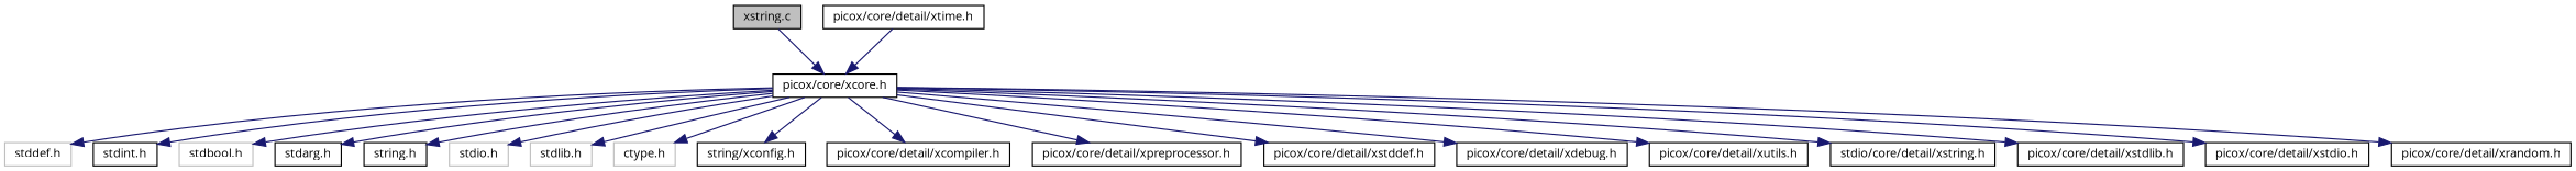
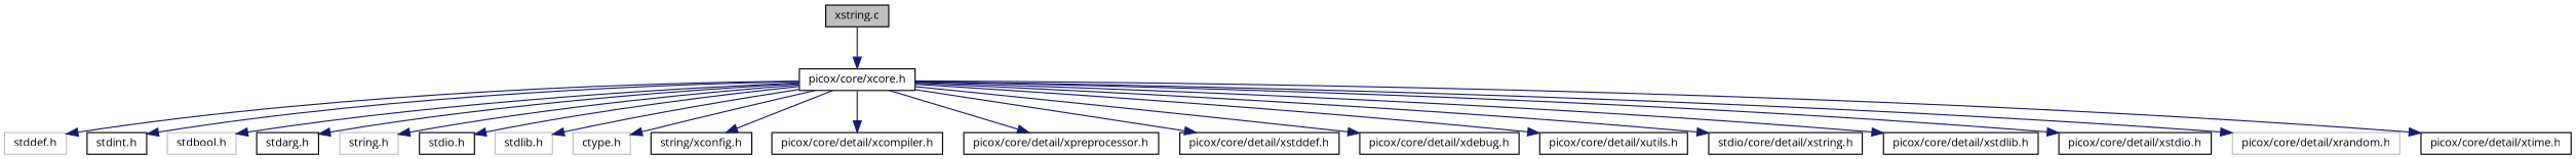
  digraph {
    fontname="Open Sans"
    node [color=black fillcolor=white fontname="Open Sans" fontsize=10 shape=record style=filled]
    edge [color=midnightblue fontname="Open Sans" fontsize=10 labelfontname=Helvetica labelfontsize=10 style=solid]
    n1 [fillcolor=grey75 fontcolor=black height=0.2 label="xstring.c" width=0.4]
    n2 [height=0.2 label="picox/core/xcore.h" width=0.4]
    n3 [color=grey75 height=0.2 label="stddef.h" width=0.4]
    n4 [height=0.2 label="stdint.h" width=0.4]
    n5 [color=grey75 height=0.2 label="stdbool.h" width=0.4]
    n6 [height=0.2 label="stdarg.h" width=0.4]
-   n7 [height=0.2 label="string.h" width=0.4]
-   n8 [color=grey75 height=0.2 label="stdio.h" width=0.4]
+   n7 [color=grey75 height=0.2 label="string.h" width=0.4]
+   n8 [height=0.2 label="stdio.h" width=0.4]
    n9 [color=grey75 height=0.2 label="stdlib.h" width=0.4]
    n10 [color=grey75 height=0.2 label="ctype.h" width=0.4]
    n11 [height=0.2 label="string/xconfig.h" width=0.4]
    n12 [height=0.2 label="picox/core/detail/xcompiler.h" width=0.4]
    n13 [height=0.2 label="picox/core/detail/xpreprocessor.h" width=0.4]
    n14 [height=0.2 label="picox/core/detail/xstddef.h" width=0.4]
    n15 [height=0.2 label="picox/core/detail/xdebug.h" width=0.4]
    n16 [height=0.2 label="picox/core/detail/xutils.h" width=0.4]
    n17 [height=0.2 label="stdio/core/detail/xstring.h" width=0.4]
    n18 [height=0.2 label="picox/core/detail/xstdlib.h" width=0.4]
    n19 [height=0.2 label="picox/core/detail/xstdio.h" width=0.4]
-   n20 [height=0.2 label="picox/core/detail/xrandom.h" width=0.4]
+   n20 [color=grey75 height=0.2 label="picox/core/detail/xrandom.h" width=0.4]
    n21 [height=0.2 label="picox/core/detail/xtime.h" width=0.4]
    n1 -> n2
    n2 -> n3
    n2 -> n4
    n2 -> n5
    n2 -> n6
    n2 -> n7
    n2 -> n8
    n2 -> n9
    n2 -> n10
    n2 -> n11
    n2 -> n12
    n2 -> n13
    n2 -> n14
    n2 -> n15
    n2 -> n16
    n2 -> n17
    n2 -> n18
    n2 -> n19
    n2 -> n20
-   n21 -> n2
+   n2 -> n21
  }
